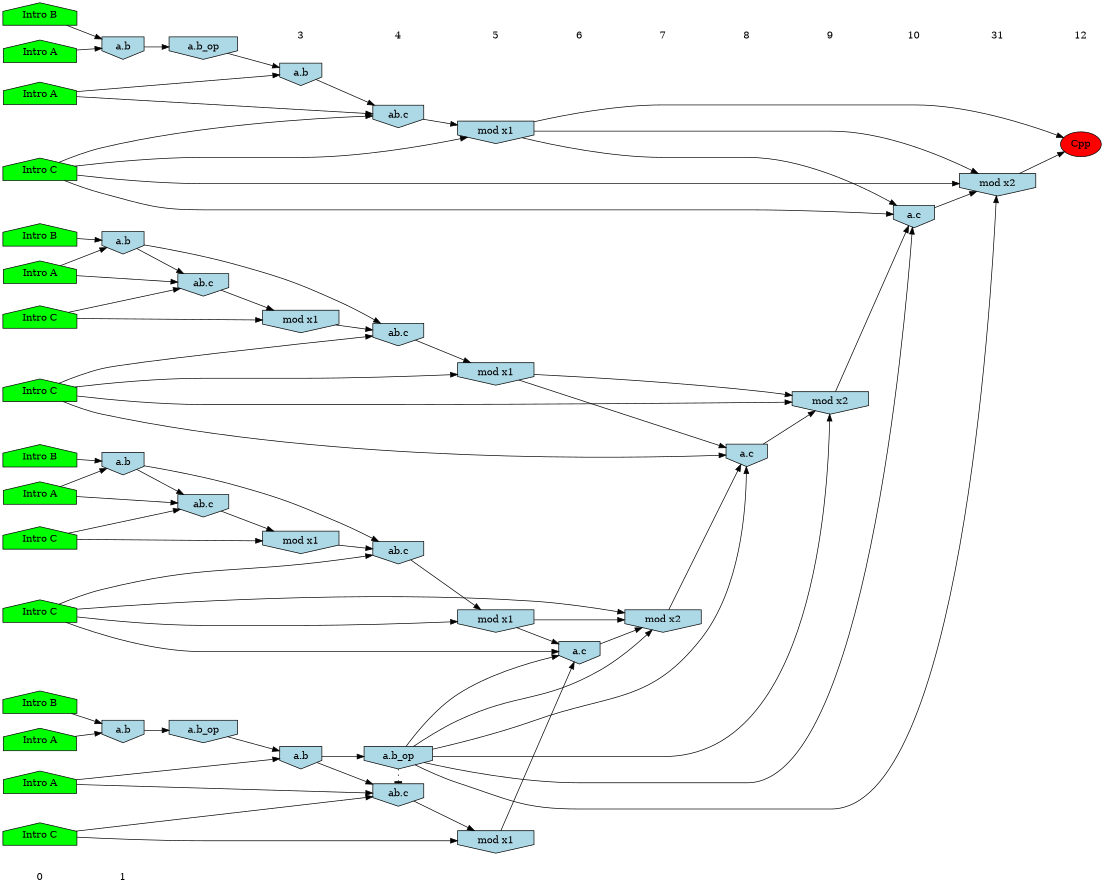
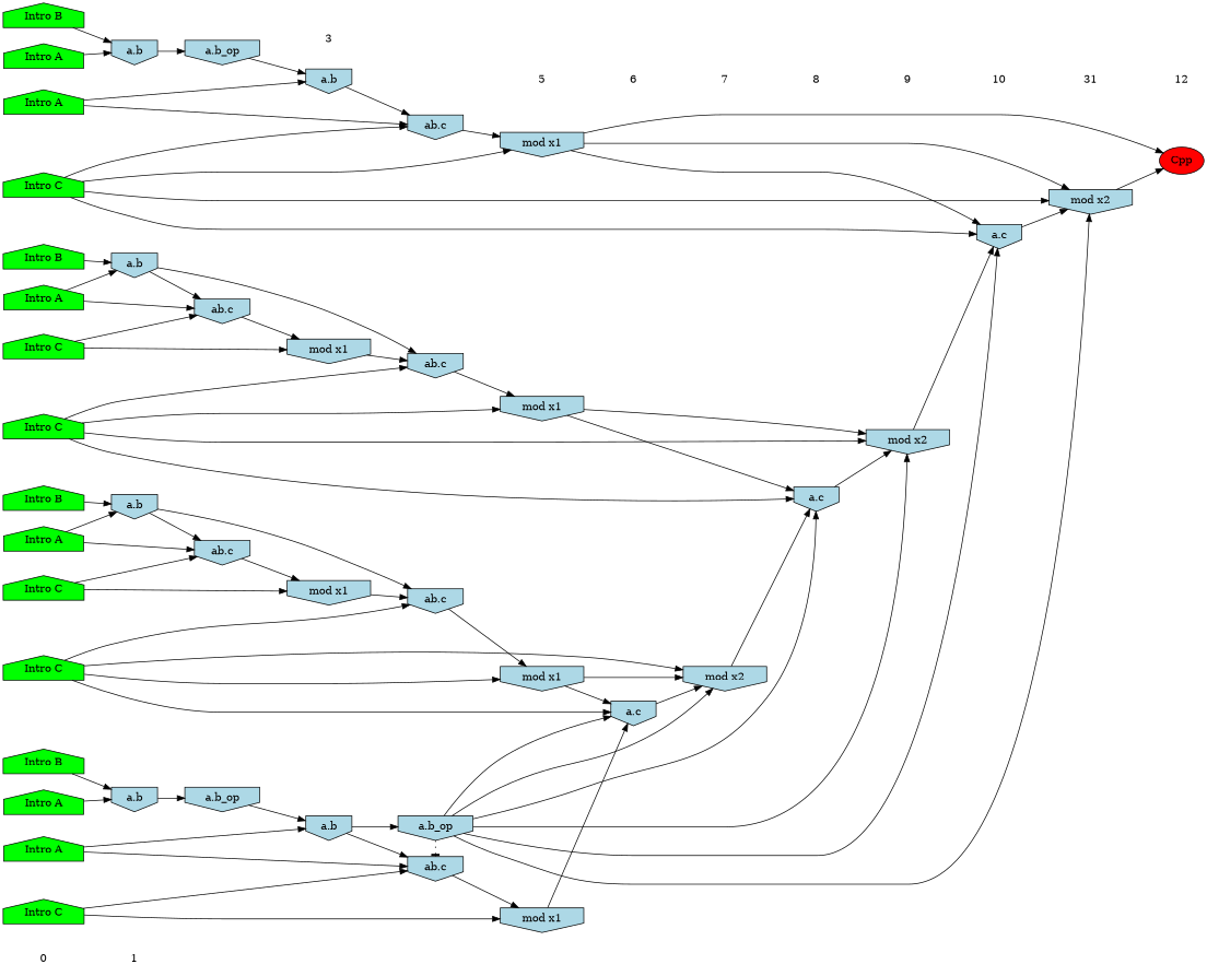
  digraph {
    rankdir=LR
    ranksep=.5
    node [shape=invhouse fillcolor=lightblue style=filled]
    0 [shape=plaintext fillcolor="" style=""]
    n2 [fillcolor=green label="Intro B" shape=house]
    n3 [fillcolor=green label="Intro A" shape=house]
    n4 [fillcolor=green label="Intro A" shape=house]
    n5 [fillcolor=green label="Intro A" shape=house]
    n6 [fillcolor=green label="Intro A" shape=house]
    n7 [fillcolor=green label="Intro B" shape=house]
    n8 [fillcolor=green label="Intro B" shape=house]
    n9 [fillcolor=green label="Intro A" shape=house]
    n10 [fillcolor=green label="Intro A" shape=house]
    n11 [fillcolor=green label="Intro B" shape=house]
    n12 [fillcolor=green label="Intro C" shape=house]
    n13 [fillcolor=green label="Intro C" shape=house]
    n14 [fillcolor=green label="Intro C" shape=house]
    n15 [fillcolor=green label="Intro C" shape=house]
    n16 [fillcolor=green label="Intro C" shape=house]
    n17 [fillcolor=green label="Intro C" shape=house]
    1 [shape=plaintext fillcolor="" style=""]
    n19 [label="a.b"]
    n20 [label="a.b"]
    n21 [label="a.b"]
    n22 [label="a.b"]
    n23 [label="a.b_op"]
    n24 [label="ab.c"]
    n25 [label="ab.c"]
    n26 [label="a.b_op"]
    3 [shape=plaintext fillcolor="" style=""]
    n28 [label="mod x1"]
    n29 [label="a.b"]
    n30 [label="mod x1"]
    n31 [label="a.b"]
-   4 [shape=plaintext fillcolor="" style=""]
    n33 [label="ab.c"]
    n34 [label="ab.c"]
    n35 [label="ab.c"]
    n36 [label="a.b_op"]
    n37 [label="ab.c"]
    5 [shape=plaintext fillcolor="" style=""]
    n39 [label="mod x1"]
    n40 [label="mod x1"]
    n41 [label="mod x1"]
    n42 [label="mod x1"]
    6 [shape=plaintext fillcolor="" style=""]
    n44 [label="a.c"]
    7 [shape=plaintext fillcolor="" style=""]
    n46 [label="mod x2"]
    8 [shape=plaintext fillcolor="" style=""]
    n48 [label="a.c"]
    9 [shape=plaintext fillcolor="" style=""]
    n50 [label="mod x2"]
    10 [shape=plaintext fillcolor="" style=""]
    n52 [label="a.c"]
    n53 [label=31 shape=plaintext fillcolor="" style=""]
    n54 [label="mod x2"]
    12 [shape=plaintext fillcolor="" style=""]
    n56 [fillcolor=red label=Cpp shape=""]
    subgraph sub_1 {
      rank=same
      0
      n2
      n3
      n4
      n5
      n6
      n7
      n8
      n9
      n10
      n11
      n12
      n13
      n14
      n15
      n16
      n17
    }
    subgraph sub_2 {
      rank=same
      1
      n19
      n20
      n21
      n22
    }
    subgraph sub_3 {
      rank=same
      n23
      n24
      n25
      n26
    }
    subgraph sub_4 {
      rank=same
      3
      n28
      n29
      n30
      n31
    }
    subgraph sub_5 {
      rank=same
-     4
      n33
      n34
      n35
      n36
      n37
    }
    subgraph sub_6 {
      rank=same
      5
      n39
      n40
      n41
      n42
    }
    subgraph sub_7 {
      rank=same
      6
      n44
    }
    subgraph sub_8 {
      rank=same
      7
      n46
    }
    subgraph sub_9 {
      rank=same
      8
      n48
    }
    subgraph sub_10 {
      rank=same
      9
      n50
    }
    subgraph sub_11 {
      rank=same
      10
      n52
    }
    subgraph sub_12 {
      rank=same
      n53
      n54
    }
    subgraph sub_13 {
      rank=same
      12
      n56
    }
    0 -> 1 [style=invis]
    n2 -> n19
    n3 -> n31
    n3 -> n37
    n4 -> n21
    n5 -> n19
    n6 -> n20
    n6 -> n24
    n7 -> n21
    n8 -> n20
    n9 -> n29
    n9 -> n34
    n10 -> n22
    n10 -> n25
    n11 -> n22
    n12 -> n33
    n12 -> n39
    n12 -> n44
    n12 -> n46
    n13 -> n34
    n13 -> n40
    n14 -> n25
    n14 -> n30
    n15 -> n37
    n15 -> n42
    n15 -> n52
    n15 -> n54
    n16 -> n35
    n16 -> n41
    n16 -> n48
    n16 -> n50
    n17 -> n24
    n17 -> n28
    n19 -> n23
    n20 -> n24
    n20 -> n33
    n21 -> n26
    n22 -> n25
    n22 -> n35
    n23 -> n29
    n24 -> n28
    n25 -> n30
    n26 -> n31
-   3 -> 4 [style=invis]
    n28 -> n33
    n29 -> n34
    n29 -> n36
    n30 -> n35
    n31 -> n37
-   4 -> 5 [style=invis]
    n33 -> n39
    n34 -> n40
    n35 -> n41
    n36 -> n34 [arrowhead=tee style=dotted]
    n36 -> n44
    n36 -> n46
    n36 -> n48
    n36 -> n50
    n36 -> n52
    n36 -> n54
    n37 -> n42
    5 -> 6 [style=invis]
    n39 -> n44
    n39 -> n46
    n40 -> n44
    n41 -> n48
    n41 -> n50
    n42 -> n52
    n42 -> n54
    n42 -> n56
    6 -> 7 [style=invis]
    n44 -> n46
    7 -> 8 [style=invis]
    n46 -> n48
    8 -> 9 [style=invis]
    n48 -> n50
    9 -> 10 [style=invis]
    n50 -> n52
    10 -> n53 [style=invis]
    n52 -> n54
    n53 -> 12 [style=invis]
    n54 -> n56
  }
